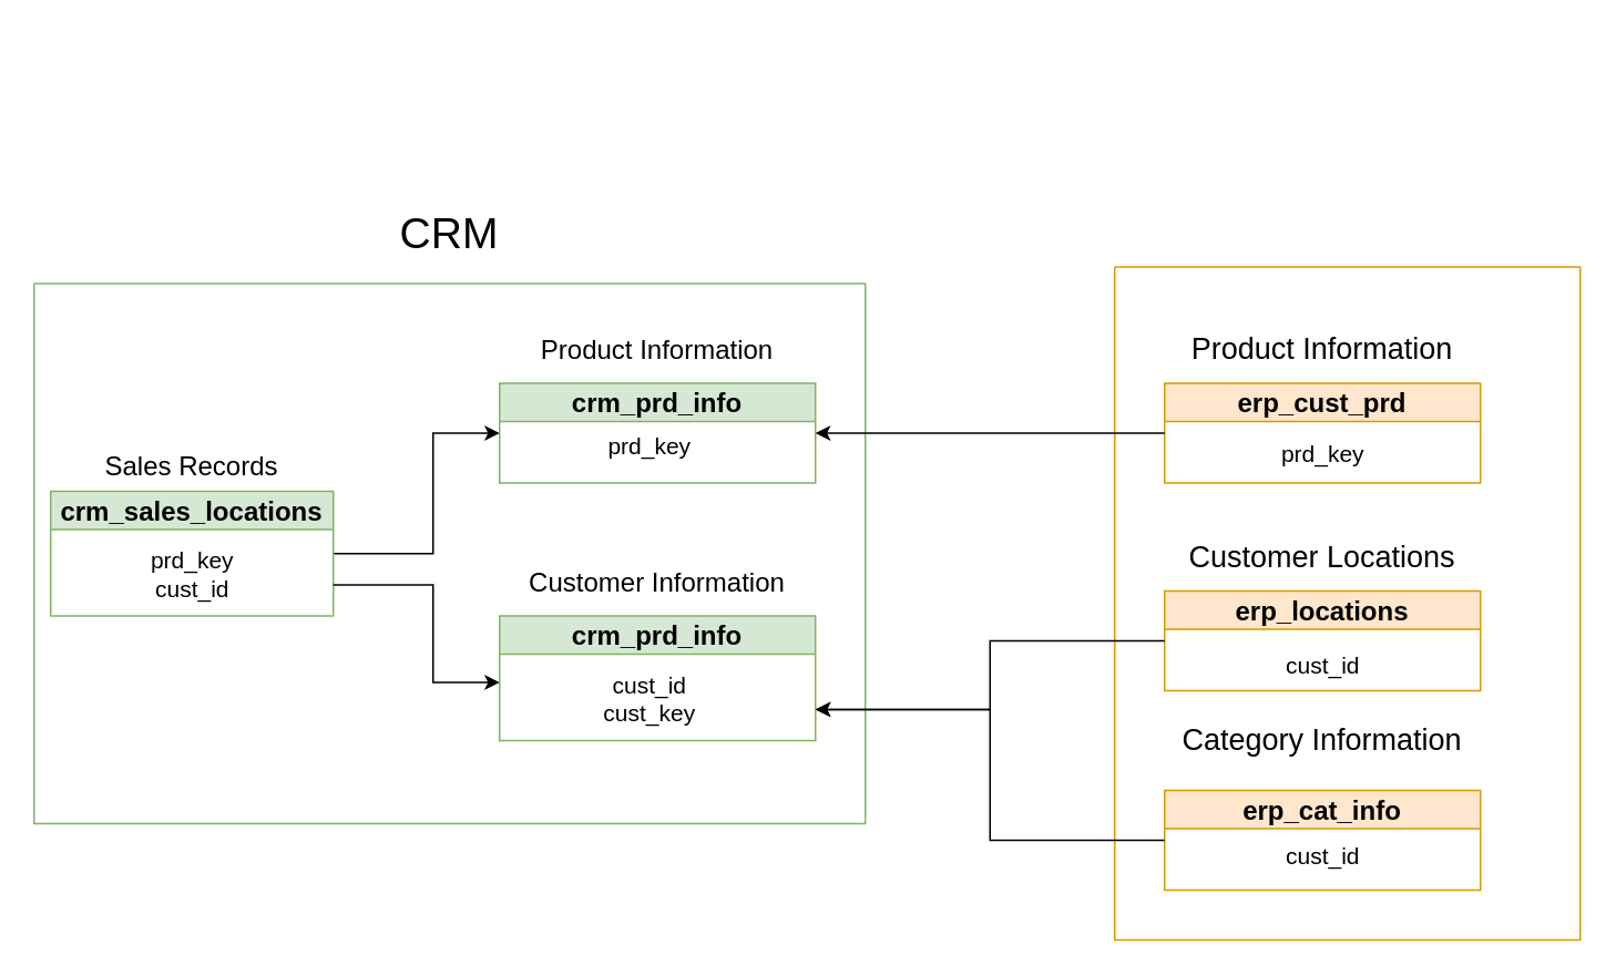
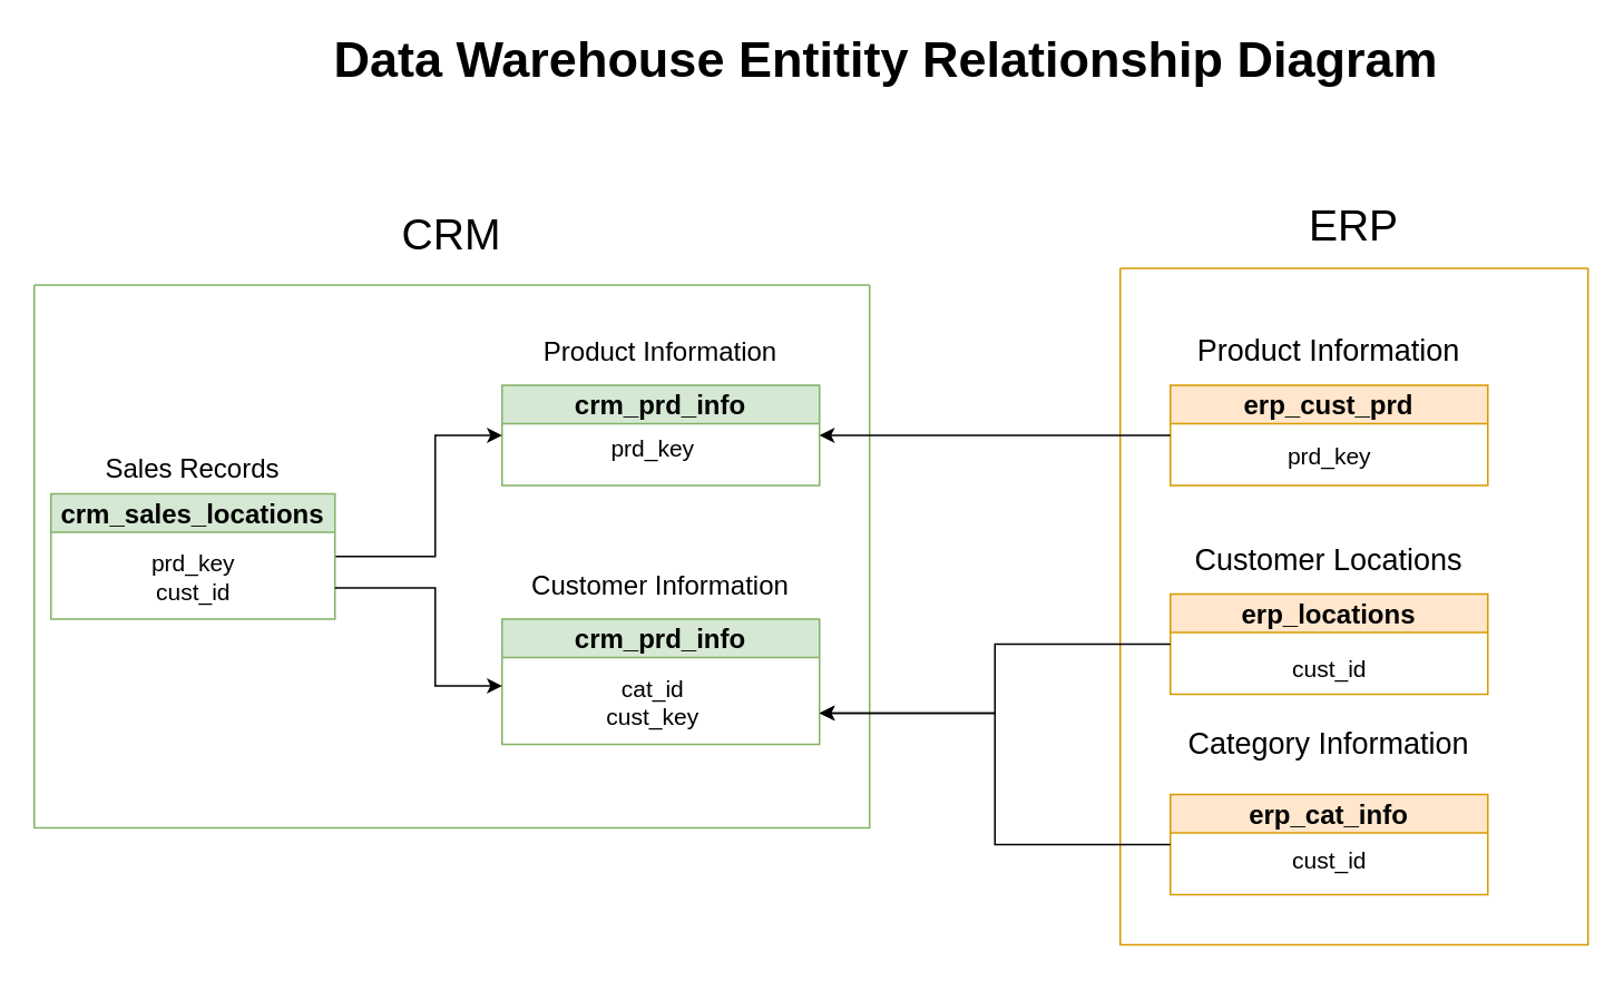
  <mxCell id="0" />
  <mxCell id="1" parent="0" />
  <mxCell id="2" value="" style="swimlane;startSize=0;fillColor=#d5e8d4;strokeColor=#82b366;" vertex="1" parent="1"><mxGeometry x="20" y="170" width="500" height="325" as="geometry" /></mxCell>
  <mxCell id="3" value="&lt;font style=&quot;font-size: 16px;&quot;&gt;crm_prd_info&lt;/font&gt;" style="swimlane;whiteSpace=wrap;html=1;startSize=23;fillColor=#d5e8d4;strokeColor=#82b366;" vertex="1" parent="2"><mxGeometry x="280" y="60" width="190" height="60" as="geometry" /></mxCell>
  <mxCell id="4" value="&lt;font style=&quot;font-size: 14px;&quot;&gt;prd_key&lt;/font&gt;&lt;div&gt;&lt;br&gt;&lt;/div&gt;" style="text;html=1;align=center;verticalAlign=middle;resizable=0;points=[];autosize=1;strokeColor=none;fillColor=none;" vertex="1" parent="3"><mxGeometry x="55" y="25" width="70" height="40" as="geometry" /></mxCell>
  <mxCell id="5" value="&lt;font style=&quot;font-size: 16px;&quot;&gt;crm_prd_info&lt;/font&gt;" style="swimlane;whiteSpace=wrap;html=1;startSize=23;fillColor=#d5e8d4;strokeColor=#82b366;" vertex="1" parent="2"><mxGeometry x="280" y="200" width="190" height="75" as="geometry" /></mxCell>
- <mxCell id="6" value="&lt;div&gt;&lt;span style=&quot;font-size: 14px;&quot;&gt;cust_id&lt;/span&gt;&lt;/div&gt;&lt;div&gt;&lt;span style=&quot;font-size: 14px;&quot;&gt;cust_key&lt;/span&gt;&lt;/div&gt;" style="text;html=1;align=center;verticalAlign=middle;resizable=0;points=[];autosize=1;strokeColor=none;fillColor=none;" vertex="1" parent="5"><mxGeometry x="50" y="25" width="80" height="50" as="geometry" /></mxCell>
+ <mxCell id="6" value="&lt;div&gt;&lt;span style=&quot;font-size: 14px;&quot;&gt;cat_id&lt;/span&gt;&lt;/div&gt;&lt;div&gt;&lt;span style=&quot;font-size: 14px;&quot;&gt;cust_key&lt;/span&gt;&lt;/div&gt;" style="text;html=1;align=center;verticalAlign=middle;resizable=0;points=[];autosize=1;strokeColor=none;fillColor=none;" vertex="1" parent="5"><mxGeometry x="50" y="25" width="80" height="50" as="geometry" /></mxCell>
  <mxCell id="7" value="&lt;span&gt;Product Information&lt;/span&gt;" style="text;html=1;align=center;verticalAlign=middle;whiteSpace=wrap;rounded=0;fontSize=16;" vertex="1" parent="2"><mxGeometry x="280" y="30" width="190" height="20" as="geometry" /></mxCell>
  <mxCell id="8" value="&lt;span&gt;Customer Information&lt;/span&gt;" style="text;html=1;align=center;verticalAlign=middle;whiteSpace=wrap;rounded=0;fontSize=16;" vertex="1" parent="2"><mxGeometry x="280" y="170" width="190" height="20" as="geometry" /></mxCell>
  <mxCell id="9" value="&lt;font&gt;Sales Records&lt;/font&gt;" style="text;html=1;align=center;verticalAlign=middle;whiteSpace=wrap;rounded=0;fontSize=16;" vertex="1" parent="2"><mxGeometry y="100" width="190" height="20" as="geometry" /></mxCell>
  <mxCell id="10" value="" style="edgeStyle=orthogonalEdgeStyle;rounded=0;orthogonalLoop=1;jettySize=auto;html=1;entryX=0;entryY=0.5;entryDx=0;entryDy=0;" edge="1" parent="2" source="11" target="3"><mxGeometry relative="1" as="geometry"><Array as="points"><mxPoint x="240" y="163" /><mxPoint x="240" y="90" /></Array></mxGeometry></mxCell>
  <mxCell id="11" value="&lt;font style=&quot;font-size: 16px;&quot;&gt;crm_sales_locations&lt;/font&gt;" style="swimlane;whiteSpace=wrap;html=1;startSize=23;fillColor=#d5e8d4;strokeColor=#82b366;" vertex="1" parent="2"><mxGeometry x="10" y="125" width="170" height="75" as="geometry" /></mxCell>
  <mxCell id="12" value="&lt;font style=&quot;font-size: 14px;&quot;&gt;prd_key&lt;/font&gt;&lt;div&gt;&lt;font style=&quot;font-size: 14px;&quot;&gt;cust_id&lt;/font&gt;&lt;/div&gt;" style="text;html=1;align=center;verticalAlign=middle;resizable=0;points=[];autosize=1;strokeColor=none;fillColor=none;" vertex="1" parent="11"><mxGeometry x="50" y="25" width="70" height="50" as="geometry" /></mxCell>
  <mxCell id="13" value="" style="edgeStyle=orthogonalEdgeStyle;rounded=0;orthogonalLoop=1;jettySize=auto;html=1;exitX=1;exitY=0.75;exitDx=0;exitDy=0;" edge="1" parent="2" source="11"><mxGeometry relative="1" as="geometry"><mxPoint x="210" y="173" as="sourcePoint" /><mxPoint x="280" y="240" as="targetPoint" /><Array as="points"><mxPoint x="240" y="181" /><mxPoint x="240" y="240" /><mxPoint x="280" y="240" /></Array></mxGeometry></mxCell>
  <mxCell id="14" value="&lt;font style=&quot;font-size: 26px;&quot;&gt;CRM&lt;/font&gt;" style="text;html=1;align=center;verticalAlign=middle;whiteSpace=wrap;rounded=0;" vertex="1" parent="1"><mxGeometry x="240" y="125" width="60" height="30" as="geometry" /></mxCell>
  <mxCell id="15" value="" style="swimlane;startSize=0;fillColor=#ffe6cc;strokeColor=#d79b00;" vertex="1" parent="1"><mxGeometry x="670" y="160" width="280" height="405" as="geometry" /></mxCell>
  <mxCell id="16" value="&lt;span style=&quot;font-size: 18px;&quot;&gt;Product Information&lt;/span&gt;" style="text;html=1;align=center;verticalAlign=middle;whiteSpace=wrap;rounded=0;" vertex="1" parent="15"><mxGeometry x="30" y="40" width="190" height="20" as="geometry" /></mxCell>
  <mxCell id="17" value="&lt;font style=&quot;font-size: 16px;&quot;&gt;erp_cust_prd&lt;/font&gt;" style="swimlane;whiteSpace=wrap;html=1;startSize=23;fillColor=#ffe6cc;strokeColor=#d79b00;" vertex="1" parent="15"><mxGeometry x="30" y="70" width="190" height="60" as="geometry" /></mxCell>
  <mxCell id="18" value="&lt;font style=&quot;font-size: 14px;&quot;&gt;prd_key&lt;/font&gt;&lt;div&gt;&lt;br&gt;&lt;/div&gt;" style="text;html=1;align=center;verticalAlign=middle;resizable=0;points=[];autosize=1;strokeColor=none;fillColor=none;" vertex="1" parent="17"><mxGeometry x="60" y="30" width="70" height="40" as="geometry" /></mxCell>
  <mxCell id="19" value="&lt;span style=&quot;font-size: 18px;&quot;&gt;Customer Locations&lt;/span&gt;" style="text;html=1;align=center;verticalAlign=middle;whiteSpace=wrap;rounded=0;" vertex="1" parent="15"><mxGeometry x="30" y="165" width="190" height="20" as="geometry" /></mxCell>
  <mxCell id="20" value="&lt;font style=&quot;font-size: 16px;&quot;&gt;erp_locations&lt;/font&gt;" style="swimlane;whiteSpace=wrap;html=1;startSize=23;fillColor=#ffe6cc;strokeColor=#d79b00;" vertex="1" parent="15"><mxGeometry x="30" y="195" width="190" height="60" as="geometry" /></mxCell>
  <mxCell id="21" value="&lt;span style=&quot;font-size: 14px;&quot;&gt;cust_id&lt;/span&gt;" style="text;html=1;align=center;verticalAlign=middle;resizable=0;points=[];autosize=1;strokeColor=none;fillColor=none;" vertex="1" parent="20"><mxGeometry x="60" y="30" width="70" height="30" as="geometry" /></mxCell>
  <mxCell id="22" value="&lt;span style=&quot;font-size: 18px;&quot;&gt;Category Information&lt;/span&gt;" style="text;html=1;align=center;verticalAlign=middle;whiteSpace=wrap;rounded=0;" vertex="1" parent="15"><mxGeometry x="30" y="275" width="190" height="20" as="geometry" /></mxCell>
  <mxCell id="23" value="&lt;font style=&quot;font-size: 16px;&quot;&gt;erp_cat_info&lt;/font&gt;" style="swimlane;whiteSpace=wrap;html=1;startSize=23;fillColor=#ffe6cc;strokeColor=#d79b00;" vertex="1" parent="15"><mxGeometry x="30" y="315" width="190" height="60" as="geometry" /></mxCell>
  <mxCell id="24" value="&lt;div&gt;&lt;span style=&quot;font-size: 14px;&quot;&gt;cust_id&lt;/span&gt;&lt;/div&gt;" style="text;html=1;align=center;verticalAlign=middle;resizable=0;points=[];autosize=1;strokeColor=none;fillColor=none;" vertex="1" parent="23"><mxGeometry x="60" y="25" width="70" height="30" as="geometry" /></mxCell>
+ <mxCell id="25" value="&lt;span style=&quot;font-size: 26px;&quot;&gt;ERP&lt;/span&gt;" style="text;html=1;align=center;verticalAlign=middle;whiteSpace=wrap;rounded=0;" vertex="1" parent="1"><mxGeometry x="780" y="120" width="60" height="30" as="geometry" /></mxCell>
+ <mxCell id="26" value="&lt;b style=&quot;&quot;&gt;&lt;font style=&quot;font-size: 30px;&quot;&gt;Data Warehouse Entitity Relationship Diagram&lt;/font&gt;&lt;/b&gt;" style="text;html=1;align=center;verticalAlign=middle;whiteSpace=wrap;rounded=0;" vertex="1" parent="1"><mxGeometry x="170" y="20" width="720" height="30" as="geometry" /></mxCell>
  <mxCell id="27" value="" style="edgeStyle=orthogonalEdgeStyle;rounded=0;orthogonalLoop=1;jettySize=auto;html=1;entryX=1;entryY=0.5;entryDx=0;entryDy=0;" edge="1" parent="1" source="17" target="3"><mxGeometry relative="1" as="geometry"><Array as="points"><mxPoint x="600" y="260" /><mxPoint x="600" y="260" /></Array></mxGeometry></mxCell>
  <mxCell id="28" value="" style="edgeStyle=orthogonalEdgeStyle;rounded=0;orthogonalLoop=1;jettySize=auto;html=1;entryX=1;entryY=0.75;entryDx=0;entryDy=0;" edge="1" parent="1" source="23" target="5"><mxGeometry relative="1" as="geometry"><mxPoint x="500" y="425" as="targetPoint" /></mxGeometry></mxCell>
  <mxCell id="29" value="" style="edgeStyle=orthogonalEdgeStyle;rounded=0;orthogonalLoop=1;jettySize=auto;html=1;entryDx=0;entryDy=0;entryX=1;entryY=0.75;" edge="1" parent="1" source="20" target="5"><mxGeometry relative="1" as="geometry"><mxPoint x="700" y="385" as="sourcePoint" /><mxPoint x="500" y="425" as="targetPoint" /></mxGeometry></mxCell>
